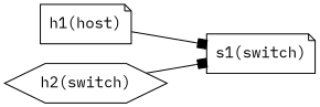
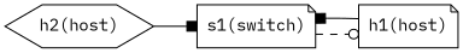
  digraph {
    fontname="IBM Plex Mono"
    rankdir=LR
    node [fontname="IBM Plex Mono" shape=note]
    edge [arrowhead=box fontname="IBM Plex Mono" style=solid]
    n1 [label="s1(switch)"]
    n2 [label="h1(host)"]
-   n3 [label="h2(switch)" shape=hexagon]
+   n3 [label="h2(host)" shape=hexagon]
+   n1 -> n2 [arrowhead=odot style=dashed]
    n2 -> n1
    n3 -> n1
  }
